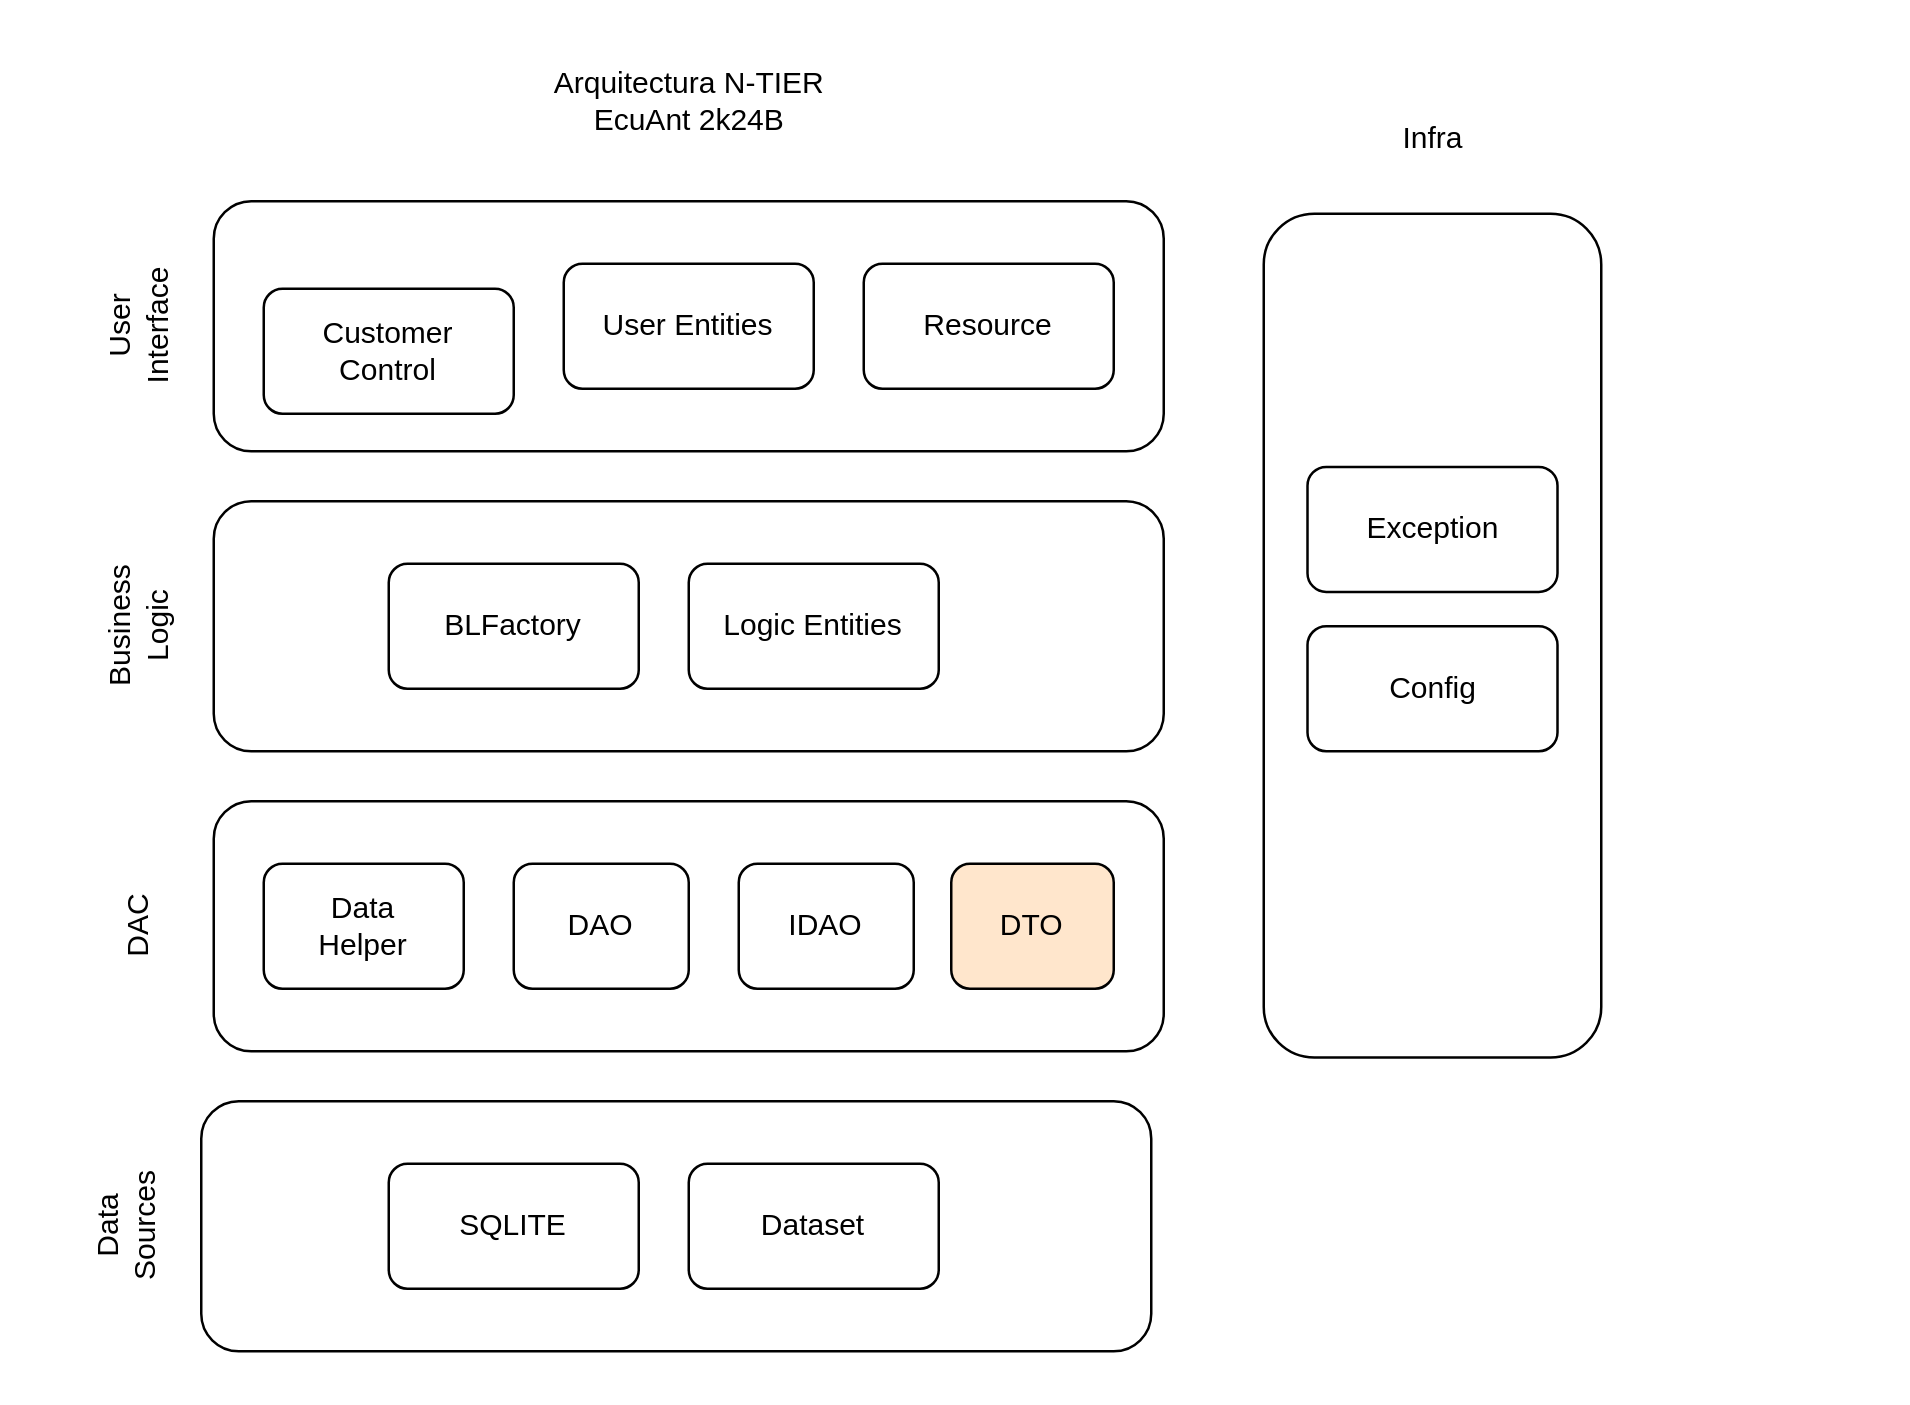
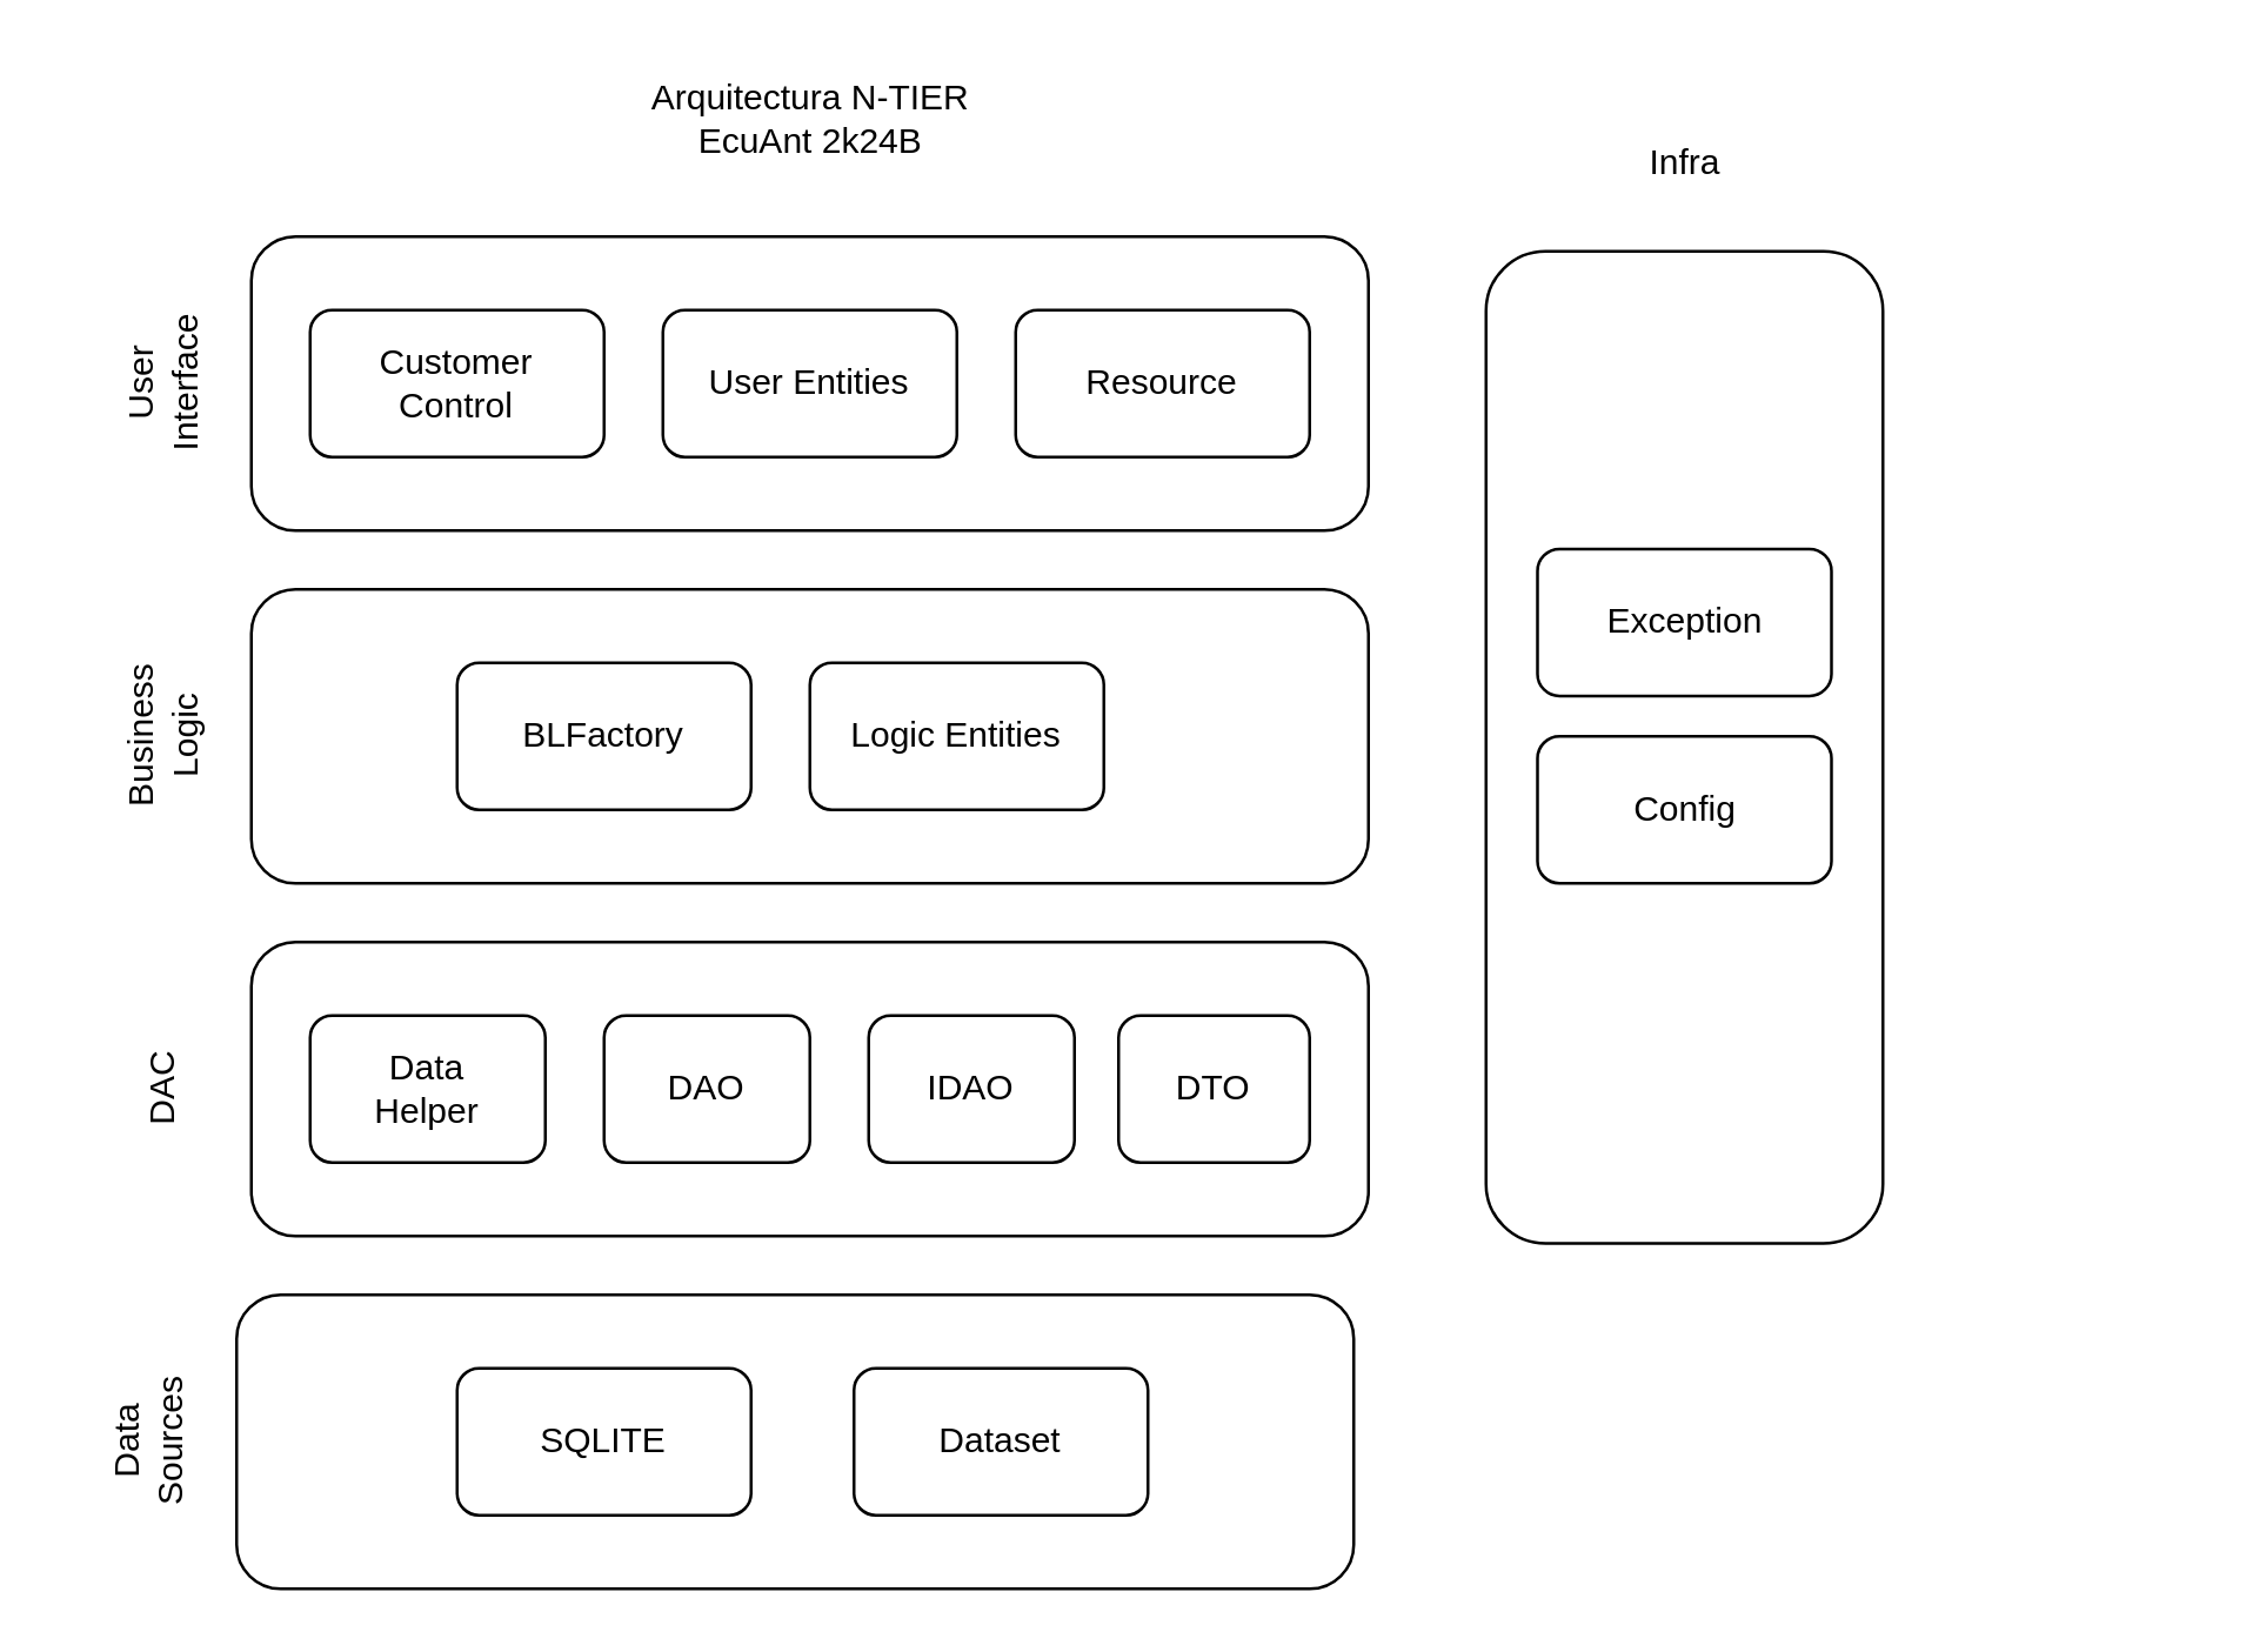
  <mxCell id="0" />
  <mxCell id="1" parent="0" />
  <mxCell id="2" value="Arquitectura N-TIER&lt;div&gt;EcuAnt 2k24B&lt;/div&gt;" style="text;html=1;align=center;verticalAlign=middle;resizable=0;points=[];autosize=1;strokeColor=none;fillColor=none;" vertex="1" parent="1"><mxGeometry x="210" y="20" width="130" height="40" as="geometry" /></mxCell>
  <mxCell id="3" value="" style="rounded=1;whiteSpace=wrap;html=1;" vertex="1" parent="1"><mxGeometry x="85" y="80" width="380" height="100" as="geometry" /></mxCell>
  <mxCell id="4" value="User&lt;div&gt;Interface&lt;/div&gt;" style="text;html=1;align=center;verticalAlign=middle;whiteSpace=wrap;rounded=0;rotation=-90;" vertex="1" parent="1"><mxGeometry x="25" y="115" width="60" height="30" as="geometry" /></mxCell>
- <mxCell id="5" value="Customer&lt;div&gt;Control&lt;/div&gt;" style="rounded=1;whiteSpace=wrap;html=1;" vertex="1" parent="1"><mxGeometry x="105" y="115" width="100" height="50" as="geometry" /></mxCell>
+ <mxCell id="5" value="Customer&lt;div&gt;Control&lt;/div&gt;" style="rounded=1;whiteSpace=wrap;html=1;" vertex="1" parent="1"><mxGeometry x="105" y="105" width="100" height="50" as="geometry" /></mxCell>
  <mxCell id="6" value="User Entities" style="rounded=1;whiteSpace=wrap;html=1;" vertex="1" parent="1"><mxGeometry x="225" y="105" width="100" height="50" as="geometry" /></mxCell>
  <mxCell id="7" value="Resource" style="rounded=1;whiteSpace=wrap;html=1;" vertex="1" parent="1"><mxGeometry x="345" y="105" width="100" height="50" as="geometry" /></mxCell>
  <mxCell id="8" value="" style="rounded=1;whiteSpace=wrap;html=1;" vertex="1" parent="1"><mxGeometry x="85" y="200" width="380" height="100" as="geometry" /></mxCell>
  <mxCell id="9" value="Business&lt;div&gt;Logic&lt;/div&gt;" style="text;html=1;align=center;verticalAlign=middle;whiteSpace=wrap;rounded=0;rotation=-90;" vertex="1" parent="1"><mxGeometry x="25" y="235" width="60" height="30" as="geometry" /></mxCell>
  <mxCell id="10" value="BLFactory" style="rounded=1;whiteSpace=wrap;html=1;" vertex="1" parent="1"><mxGeometry x="155" y="225" width="100" height="50" as="geometry" /></mxCell>
  <mxCell id="11" value="Logic Entities" style="rounded=1;whiteSpace=wrap;html=1;" vertex="1" parent="1"><mxGeometry x="275" y="225" width="100" height="50" as="geometry" /></mxCell>
  <mxCell id="12" value="" style="rounded=1;whiteSpace=wrap;html=1;" vertex="1" parent="1"><mxGeometry x="85" y="320" width="380" height="100" as="geometry" /></mxCell>
  <mxCell id="13" value="DAC" style="text;html=1;align=center;verticalAlign=middle;whiteSpace=wrap;rounded=0;rotation=-90;" vertex="1" parent="1"><mxGeometry x="25" y="355" width="60" height="30" as="geometry" /></mxCell>
  <mxCell id="14" value="Data&lt;div&gt;Helper&lt;/div&gt;" style="rounded=1;whiteSpace=wrap;html=1;" vertex="1" parent="1"><mxGeometry x="105" y="345" width="80" height="50" as="geometry" /></mxCell>
- <mxCell id="15" value="DTO" style="rounded=1;whiteSpace=wrap;html=1;fillColor=#ffe6cc;" vertex="1" parent="1"><mxGeometry x="380" y="345" width="65" height="50" as="geometry" /></mxCell>
+ <mxCell id="15" value="DTO" style="rounded=1;whiteSpace=wrap;html=1;" vertex="1" parent="1"><mxGeometry x="380" y="345" width="65" height="50" as="geometry" /></mxCell>
  <mxCell id="16" value="DAO" style="rounded=1;whiteSpace=wrap;html=1;" vertex="1" parent="1"><mxGeometry x="205" y="345" width="70" height="50" as="geometry" /></mxCell>
  <mxCell id="17" value="IDAO" style="rounded=1;whiteSpace=wrap;html=1;" vertex="1" parent="1"><mxGeometry x="295" y="345" width="70" height="50" as="geometry" /></mxCell>
  <mxCell id="18" value="" style="rounded=1;whiteSpace=wrap;html=1;" vertex="1" parent="1"><mxGeometry x="80" y="440" width="380" height="100" as="geometry" /></mxCell>
  <mxCell id="19" value="Data&lt;div&gt;Sources&lt;/div&gt;" style="text;html=1;align=center;verticalAlign=middle;whiteSpace=wrap;rounded=0;rotation=-90;" vertex="1" parent="1"><mxGeometry x="20" y="475" width="60" height="30" as="geometry" /></mxCell>
  <mxCell id="20" value="SQLITE" style="rounded=1;whiteSpace=wrap;html=1;" vertex="1" parent="1"><mxGeometry x="155" y="465" width="100" height="50" as="geometry" /></mxCell>
- <mxCell id="21" value="Dataset" style="rounded=1;whiteSpace=wrap;html=1;" vertex="1" parent="1"><mxGeometry x="275" y="465" width="100" height="50" as="geometry" /></mxCell>
+ <mxCell id="21" value="Dataset" style="rounded=1;whiteSpace=wrap;html=1;" vertex="1" parent="1"><mxGeometry x="290" y="465" width="100" height="50" as="geometry" /></mxCell>
  <mxCell id="22" value="" style="rounded=1;whiteSpace=wrap;html=1;rotation=-90;" vertex="1" parent="1"><mxGeometry x="403.75" y="186.25" width="337.5" height="135" as="geometry" /></mxCell>
  <mxCell id="23" value="Infra" style="text;html=1;align=center;verticalAlign=middle;whiteSpace=wrap;rounded=0;rotation=0;" vertex="1" parent="1"><mxGeometry x="542.5" y="40" width="60" height="30" as="geometry" /></mxCell>
  <mxCell id="24" value="Exception" style="rounded=1;whiteSpace=wrap;html=1;" vertex="1" parent="1"><mxGeometry x="522.5" y="186.25" width="100" height="50" as="geometry" /></mxCell>
  <mxCell id="25" value="Config" style="rounded=1;whiteSpace=wrap;html=1;" vertex="1" parent="1"><mxGeometry x="522.5" y="250" width="100" height="50" as="geometry" /></mxCell>
